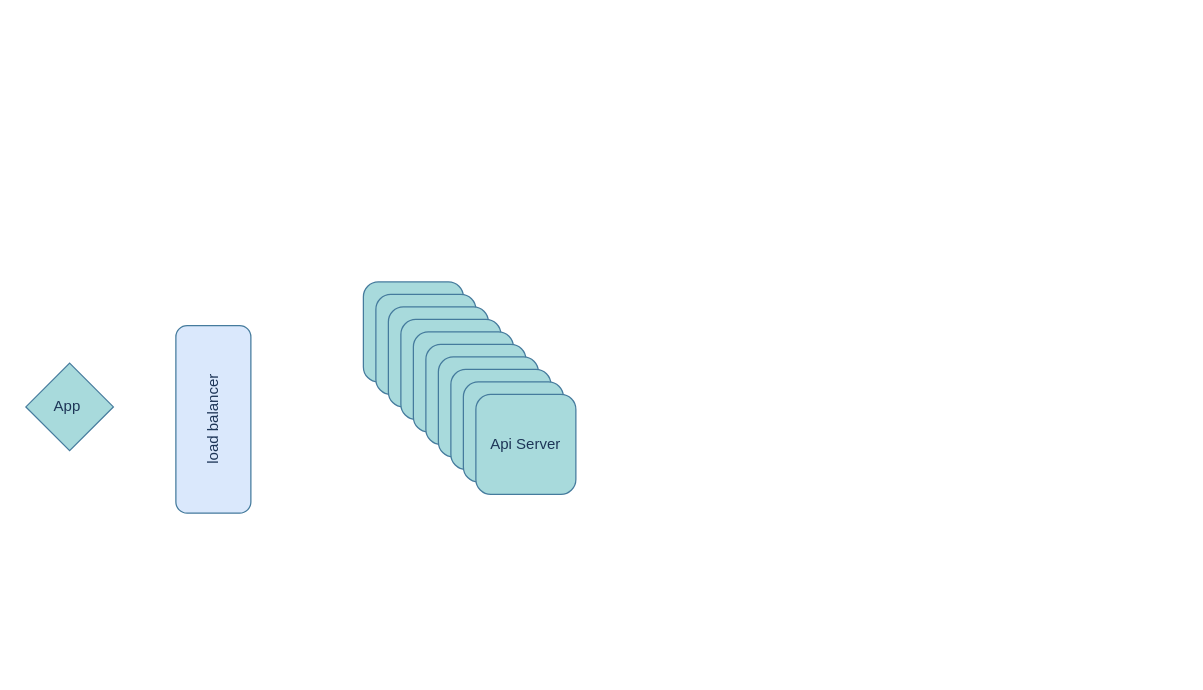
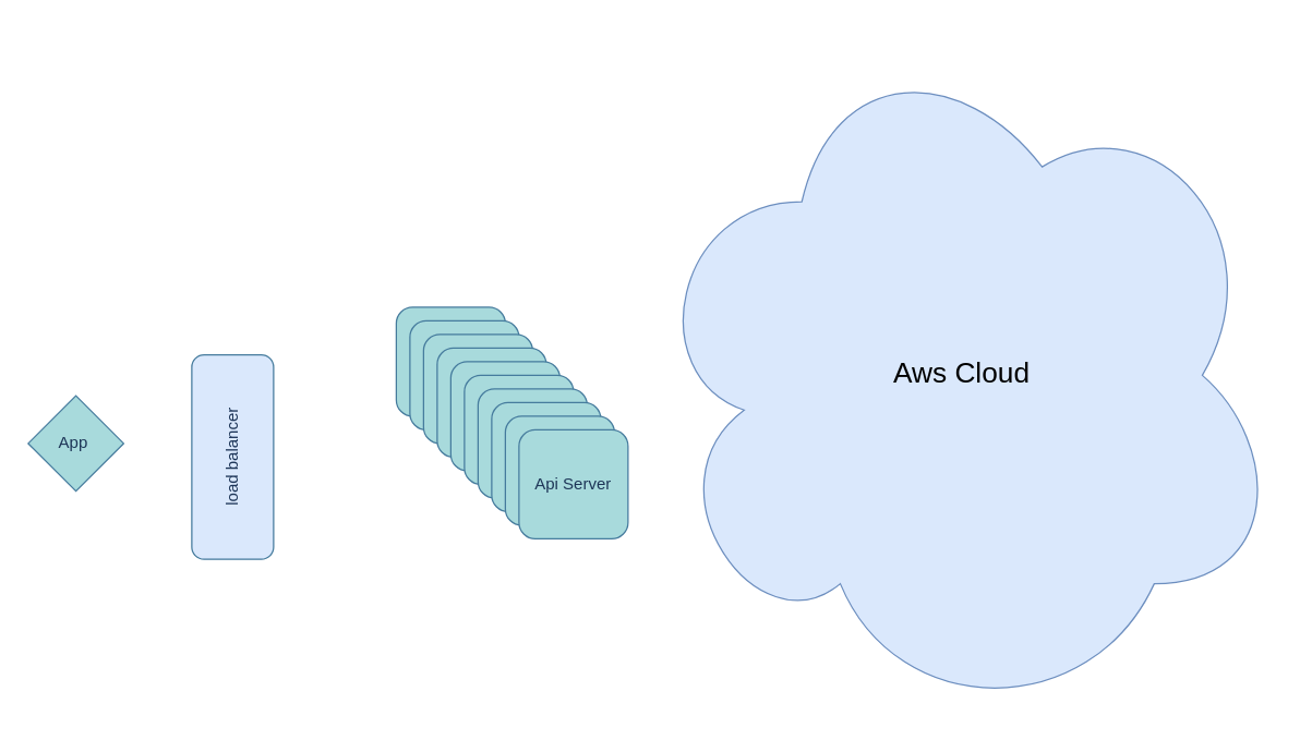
  <mxCell id="0" />
  <mxCell id="1" parent="0" />
+ <mxCell id="2" value="&lt;p style=&quot;line-height: 100%;&quot;&gt;&lt;font style=&quot;font-size: 21px;&quot;&gt;Aws Cloud&lt;/font&gt;&lt;/p&gt;" style="ellipse;shape=cloud;whiteSpace=wrap;html=1;rounded=1;fillColor=#dae8fc;strokeColor=#6c8ebf;perimeterSpacing=0;align=center;" vertex="1" parent="1"><mxGeometry x="470" y="20" width="470" height="510" as="geometry" /></mxCell>
  <mxCell id="3" value="App&amp;nbsp;" style="rhombus;whiteSpace=wrap;html=1;aspect=fixed;labelBackgroundColor=none;fillColor=#A8DADC;strokeColor=#457B9D;fontColor=#1D3557;" vertex="1" parent="1"><mxGeometry x="20" y="290" width="70" height="70" as="geometry" /></mxCell>
  <mxCell id="4" value="load balancer" style="rounded=1;whiteSpace=wrap;html=1;rotation=-90;fillColor=#dae8fc;strokeColor=#457B9D;labelBackgroundColor=none;fontColor=#1D3557;" vertex="1" parent="1"><mxGeometry x="95" y="305" width="150" height="60" as="geometry" /></mxCell>
  <mxCell id="5" style="edgeStyle=orthogonalEdgeStyle;rounded=1;orthogonalLoop=1;jettySize=auto;html=1;exitX=0;exitY=0;exitDx=0;exitDy=0;" edge="1" parent="1" source="6"><mxGeometry relative="1" as="geometry"><mxPoint x="289.706" y="225.588" as="targetPoint" /></mxGeometry></mxCell>
  <mxCell id="6" value="Api Server" style="whiteSpace=wrap;html=1;aspect=fixed;labelBackgroundColor=none;fillColor=#A8DADC;strokeColor=#457B9D;fontColor=#1D3557;rounded=1;" vertex="1" parent="1"><mxGeometry x="290" y="225" width="80" height="80" as="geometry" /></mxCell>
  <mxCell id="7" value="Api Server" style="whiteSpace=wrap;html=1;aspect=fixed;labelBackgroundColor=none;fillColor=#A8DADC;strokeColor=#457B9D;fontColor=#1D3557;rounded=1;" vertex="1" parent="1"><mxGeometry x="300" y="235" width="80" height="80" as="geometry" /></mxCell>
  <mxCell id="8" value="Api Server" style="whiteSpace=wrap;html=1;aspect=fixed;labelBackgroundColor=none;fillColor=#A8DADC;strokeColor=#457B9D;fontColor=#1D3557;rounded=1;" vertex="1" parent="1"><mxGeometry x="310" y="245" width="80" height="80" as="geometry" /></mxCell>
  <mxCell id="9" value="Api Server" style="whiteSpace=wrap;html=1;aspect=fixed;labelBackgroundColor=none;fillColor=#A8DADC;strokeColor=#457B9D;fontColor=#1D3557;rounded=1;" vertex="1" parent="1"><mxGeometry x="320" y="255" width="80" height="80" as="geometry" /></mxCell>
  <mxCell id="10" value="Api Server" style="whiteSpace=wrap;html=1;aspect=fixed;labelBackgroundColor=none;fillColor=#A8DADC;strokeColor=#457B9D;fontColor=#1D3557;rounded=1;" vertex="1" parent="1"><mxGeometry x="330" y="265" width="80" height="80" as="geometry" /></mxCell>
  <mxCell id="11" value="Api Server" style="whiteSpace=wrap;html=1;aspect=fixed;labelBackgroundColor=none;fillColor=#A8DADC;strokeColor=#457B9D;fontColor=#1D3557;rounded=1;" vertex="1" parent="1"><mxGeometry x="340" y="275" width="80" height="80" as="geometry" /></mxCell>
  <mxCell id="12" value="Api Server" style="whiteSpace=wrap;html=1;aspect=fixed;labelBackgroundColor=none;fillColor=#A8DADC;strokeColor=#457B9D;fontColor=#1D3557;rounded=1;" vertex="1" parent="1"><mxGeometry x="350" y="285" width="80" height="80" as="geometry" /></mxCell>
  <mxCell id="13" value="Api Server" style="whiteSpace=wrap;html=1;aspect=fixed;labelBackgroundColor=none;fillColor=#A8DADC;strokeColor=#457B9D;fontColor=#1D3557;rounded=1;" vertex="1" parent="1"><mxGeometry x="360" y="295" width="80" height="80" as="geometry" /></mxCell>
  <mxCell id="14" value="Api Server" style="whiteSpace=wrap;html=1;aspect=fixed;labelBackgroundColor=none;fillColor=#A8DADC;strokeColor=#457B9D;fontColor=#1D3557;rounded=1;" vertex="1" parent="1"><mxGeometry x="370" y="305" width="80" height="80" as="geometry" /></mxCell>
  <mxCell id="15" value="Api Server" style="whiteSpace=wrap;html=1;aspect=fixed;labelBackgroundColor=none;fillColor=#A8DADC;strokeColor=#457B9D;fontColor=#1D3557;rounded=1;" vertex="1" parent="1"><mxGeometry x="380" y="315" width="80" height="80" as="geometry" /></mxCell>
